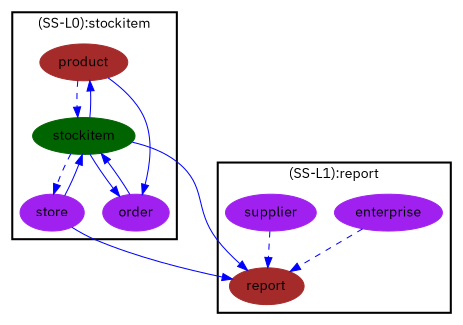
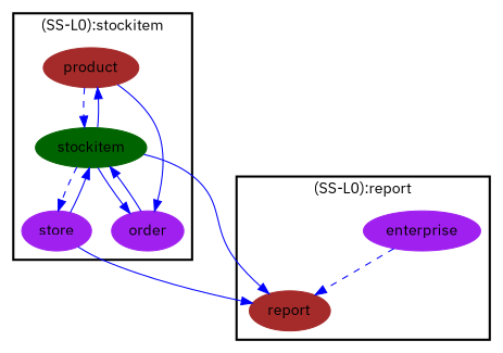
  digraph {
    fontname="IBM Plex Sans"
    node [color=purple fontcolor=black fontname="IBM Plex Sans" shape=ellipse style=filled]
    edge [color=blue font=6 fontname="IBM Plex Sans" style=solid]
    n1 [color=brown label=product]
    n2 [color=darkgreen label=stockitem]
    n3 [label=store]
    n4 [label=order]
    n5 [label=enterprise]
-   n6 [label=supplier]
    n7 [color=brown label=report]
    subgraph cluster_1 {
      color=black
      label="(SS-L0):stockitem"
      style=bold
      n1
      n2
      n3
      n4
    }
    subgraph cluster_2 {
      color=black
-     label="(SS-L1):report"
+     label="(SS-L0):report"
      style=bold
      n5
-     n6
      n7
    }
    n1 -> n2 [style=dashed]
    n1 -> n4
    n2 -> n1
    n2 -> n3 [style=dashed]
    n2 -> n4
    n2 -> n7
    n3 -> n2
    n3 -> n7
    n4 -> n2
    n5 -> n7 [style=dashed]
-   n6 -> n7 [style=dashed]
  }
